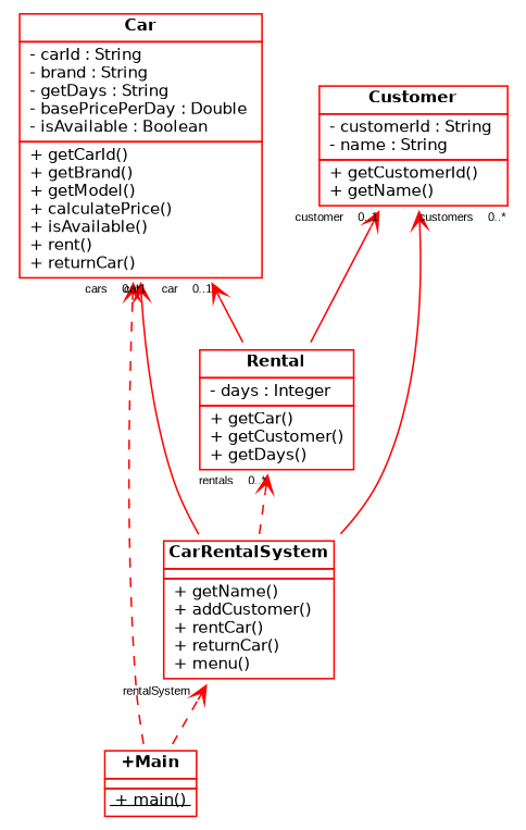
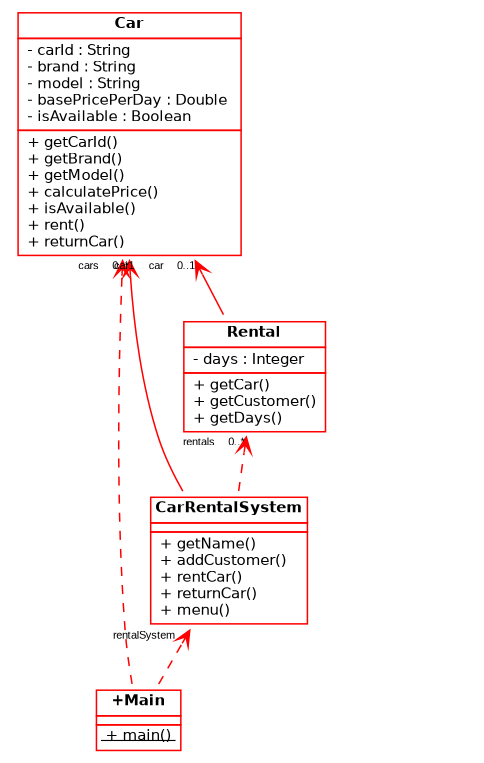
  digraph {
    rankdir=BT
    node [color=red fillcolor=white fontname=Helvetica fontsize=10 shape=none style=filled]
    edge [arrowhead=vee arrowtail=empty color=red fontcolor=black fontname=Helvetica fontsize=10.0 labelfontname=arial labelfontsize=7]
-   Car [label=<                 <table border="0" cellborder="1" cellspacing="0">             <tr><td><b>\N</b></td></tr>             <tr><td align="left"> - carId : String  <br align="left"/> - brand : String  <br align="left"/> - getDays : String  <br align="left"/> - basePricePerDay : Double  <br align="left"/> - isAvailable : Boolean <br align="left"/></td></tr>             <tr><td align="left"> + getCarId() <br align="left"/> + getBrand() <br align="left"/> + getModel() <br align="left"/> + calculatePrice() <br align="left"/> + isAvailable() <br align="left"/> + rent() <br align="left"/> + returnCar() <br align="left"/></td></tr>         </table>>]
-   Customer [label=<                 <table border="0" cellborder="1" cellspacing="0">             <tr><td><b>\N</b></td></tr>             <tr><td align="left"> - customerId : String  <br align="left"/> - name : String <br align="left"/></td></tr>             <tr><td align="left"> + getCustomerId() <br align="left"/> + getName() <br align="left"/></td></tr>         </table>>]
+   Car [label=<                 <table border="0" cellborder="1" cellspacing="0">             <tr><td><b>\N</b></td></tr>             <tr><td align="left"> - carId : String  <br align="left"/> - brand : String  <br align="left"/> - model : String  <br align="left"/> - basePricePerDay : Double  <br align="left"/> - isAvailable : Boolean <br align="left"/></td></tr>             <tr><td align="left"> + getCarId() <br align="left"/> + getBrand() <br align="left"/> + getModel() <br align="left"/> + calculatePrice() <br align="left"/> + isAvailable() <br align="left"/> + rent() <br align="left"/> + returnCar() <br align="left"/></td></tr>         </table>>]
    Rental [label=<                 <table border="0" cellborder="1" cellspacing="0">             <tr><td><b>\N</b></td></tr>             <tr><td align="left"> - days : Integer <br align="left"/></td></tr>             <tr><td align="left"> + getCar() <br align="left"/> + getCustomer() <br align="left"/> + getDays() <br align="left"/></td></tr>         </table>>]
    CarRentalSystem [label=<                 <table border="0" cellborder="1" cellspacing="0">             <tr><td><b>\N</b></td></tr>             <tr><td align="left"></td></tr>             <tr><td align="left"> + getName() <br align="left"/> + addCustomer() <br align="left"/> + rentCar() <br align="left"/> + returnCar() <br align="left"/> + menu() <br align="left"/></td></tr>         </table>>]
    Main [label=<                 <table border="0" cellborder="1" cellspacing="0">             <tr><td><b>+\N</b></td></tr>             <tr><td align="left"></td></tr>             <tr><td align="left"><u> + main() </u><br align="left"/></td></tr>         </table>>]
    Rental -> Car [headlabel="car    0..1"]
-   Rental -> Customer [headlabel="customer    0..1"]
    CarRentalSystem -> Car [headlabel="cars    0..*"]
-   CarRentalSystem -> Customer [headlabel="customers    0..*"]
    CarRentalSystem -> Rental [headlabel="rentals    0..*" style=dashed]
    Main -> Car [headlabel="car1    " style=dashed]
    Main -> CarRentalSystem [headlabel="rentalSystem    " style=dashed]
  }
